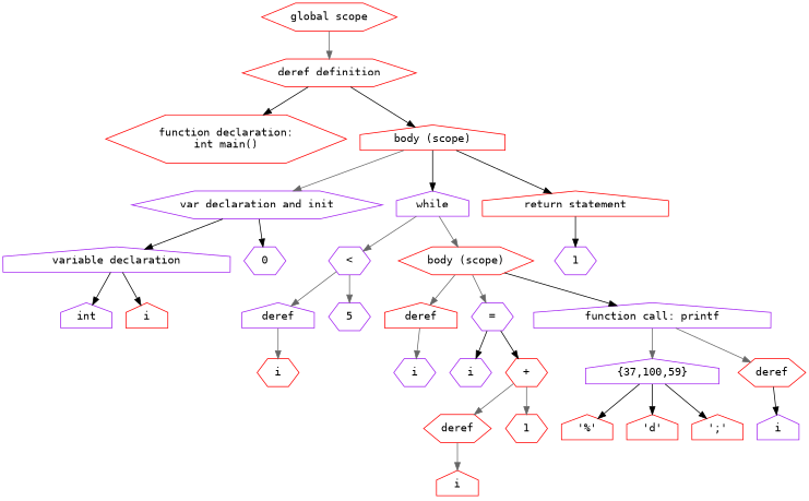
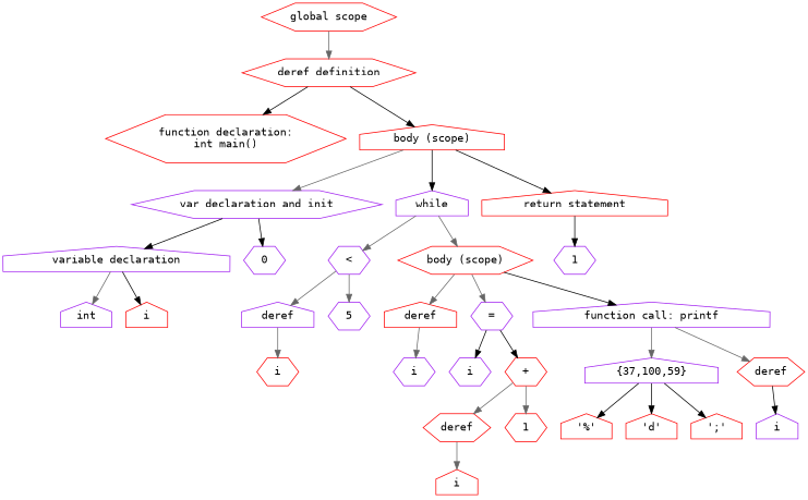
  digraph {
    fontname="DejaVu Sans Mono"
    node [color=red fontname="DejaVu Sans Mono" shape=hexagon]
    edge [color=black fontname="DejaVu Sans Mono"]
    n1 [label="function declaration:\nint main()"]
    n2 [label="deref definition"]
    n3 [label="body (scope)" shape=house]
    n4 [color=purple label="var declaration and init"]
    n5 [color=purple label=while shape=house]
    n6 [label="return statement" shape=house]
    n7 [color=purple label=int shape=house]
    n8 [color=purple label="variable declaration" shape=house]
    n9 [label=i shape=house]
    n10 [color=purple label=0]
    n11 [color=purple label="<"]
    n12 [label="body (scope)"]
    n13 [color=purple label=1]
    n14 [label=i]
    n15 [color=purple label=deref shape=house]
    n16 [color=purple label=5]
    n17 [label=deref shape=house]
    n18 [color=purple label="="]
    n19 [color=purple label="function call: printf" shape=house]
    n20 [color=purple label=i]
    n21 [color=purple label=i]
    n22 [label="+"]
    n23 [color=purple label="{37,100,59}" shape=house]
    n24 [label=deref]
    n25 [label=deref]
    n26 [label=1]
    n27 [label=i shape=house]
    n28 [label="'%'" shape=house]
    n29 [label="'d'" shape=house]
    n30 [label="';'" shape=house]
    n31 [color=purple label=i shape=house]
    n32 [label="global scope"]
    n2 -> n1
    n2 -> n3
    n3 -> n4 [color=gray40]
    n3 -> n5
    n3 -> n6
    n4 -> n8
    n4 -> n10
    n5 -> n11 [color=gray40]
    n5 -> n12 [color=gray40]
    n6 -> n13
-   n8 -> n7
+   n8 -> n7 [color=gray40]
    n8 -> n9
    n11 -> n15 [color=gray40]
    n11 -> n16 [color=gray40]
    n12 -> n17 [color=gray40]
    n12 -> n18 [color=gray40]
    n12 -> n19
    n15 -> n14 [color=gray40]
    n17 -> n20 [color=gray40]
    n18 -> n21
    n18 -> n22
    n19 -> n23 [color=gray40]
    n19 -> n24 [color=gray40]
    n22 -> n25 [color=gray40]
    n22 -> n26 [color=gray40]
    n23 -> n28
    n23 -> n29
    n23 -> n30
    n24 -> n31
    n25 -> n27 [color=gray40]
    n32 -> n2 [color=gray40]
  }
